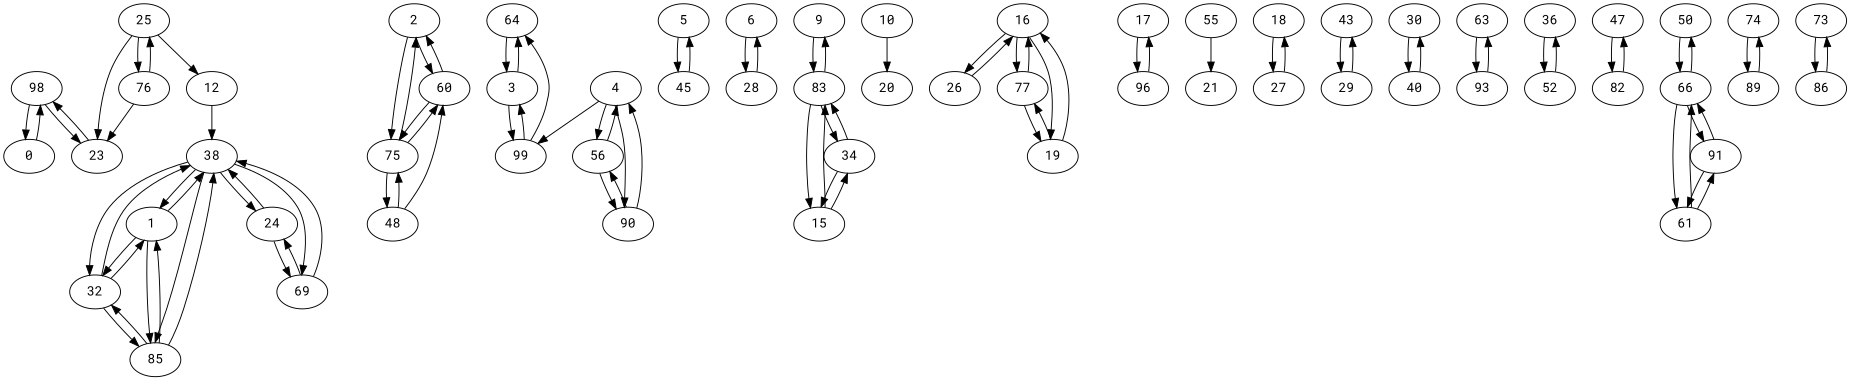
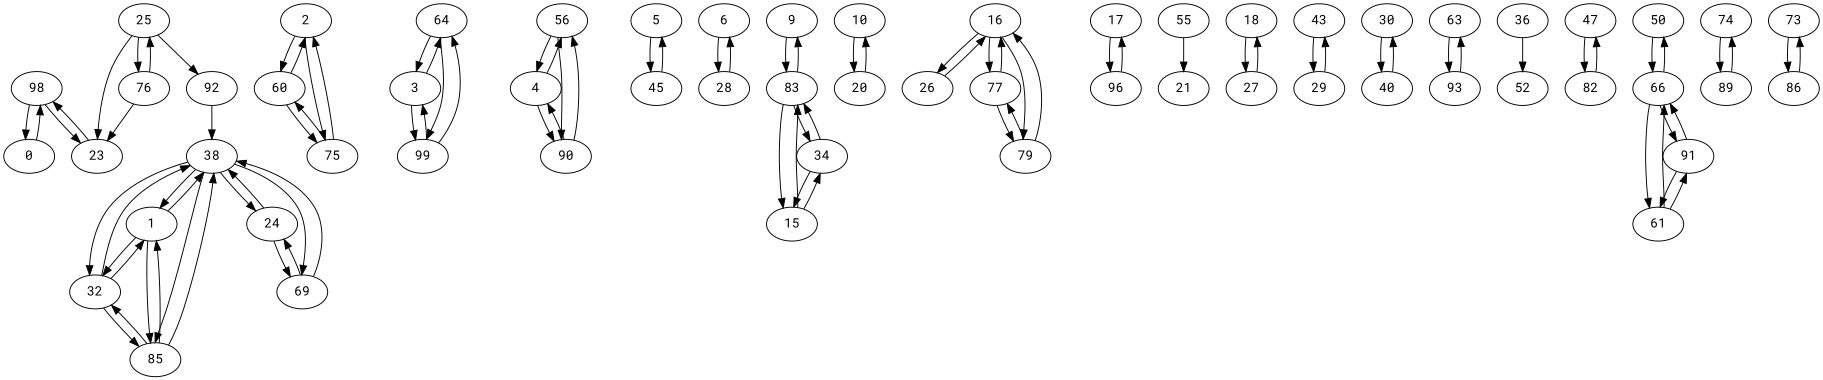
  digraph {
    fontname="Roboto Mono"
    node [fontname="Roboto Mono"]
    edge [fontname="Roboto Mono"]
    n1 [label=98]
    0
    23
    1
    32
    38
    85
    24
    69
    2
    60
    75
-   48
    n14 [label=64]
    3
    99
    n17 [label=56]
    4
    90
    5
    45
    6
    28
    9
    83
    15
    34
    10
    20
    16
    26
    77
-   79 [label=19]
+   79
    17
    96
    55
    21
    25
    76
-   92 [label=12]
+   92
    n41 [label=18]
    27
    n43 [label=43]
    29
    30
    40
    n47 [label=63]
    93
    36
    52
    47
    82
    50
    66
    61
    91
    n57 [label=74]
    89
    73
    86
    n1 -> 0
    n1 -> 23
    0 -> n1
    23 -> n1
    1 -> 32
    1 -> 38
    1 -> 85
    32 -> 1
    32 -> 38
    32 -> 85
    38 -> 1
    38 -> 32
    38 -> 85
    38 -> 24
    38 -> 69
    85 -> 1
    85 -> 32
    85 -> 38
    24 -> 38
    24 -> 69
    69 -> 38
    69 -> 24
    2 -> 60
    2 -> 75
    60 -> 2
    60 -> 75
    75 -> 2
    75 -> 60
-   75 -> 48
-   48 -> 60
-   48 -> 75
    n14 -> 3
-   4 -> 99
+   n14 -> 99
    3 -> n14
    3 -> 99
    99 -> n14
    99 -> 3
    n17 -> 4
    n17 -> 90
    4 -> n17
    4 -> 90
    90 -> n17
    90 -> 4
    5 -> 45
    45 -> 5
    6 -> 28
    28 -> 6
    9 -> 83
    83 -> 9
    83 -> 15
    83 -> 34
    15 -> 83
    15 -> 34
    34 -> 83
    34 -> 15
    10 -> 20
+   20 -> 10
    16 -> 26
    16 -> 77
    16 -> 79
    26 -> 16
    77 -> 16
    77 -> 79
    79 -> 16
    79 -> 77
    17 -> 96
    96 -> 17
    55 -> 21
    25 -> 23
    25 -> 76
    25 -> 92
    76 -> 23
    76 -> 25
    92 -> 38
    n41 -> 27
    27 -> n41
    n43 -> 29
    29 -> n43
    30 -> 40
    40 -> 30
    n47 -> 93
    93 -> n47
    36 -> 52
-   52 -> 36
    47 -> 82
    82 -> 47
    50 -> 66
    66 -> 50
    66 -> 61
    66 -> 91
    61 -> 66
    61 -> 91
    91 -> 66
    91 -> 61
    n57 -> 89
    89 -> n57
    73 -> 86
    86 -> 73
  }
